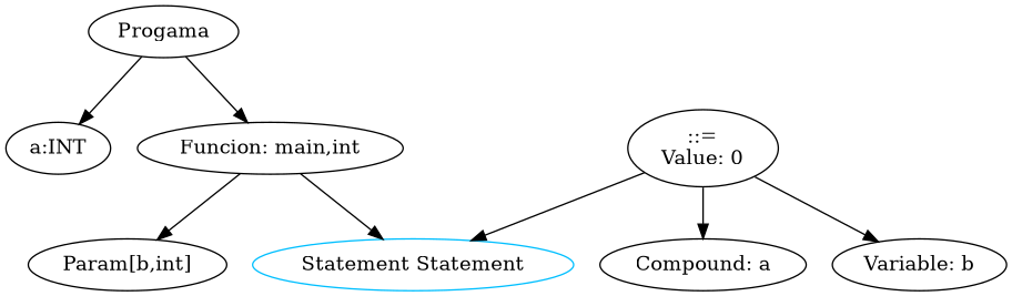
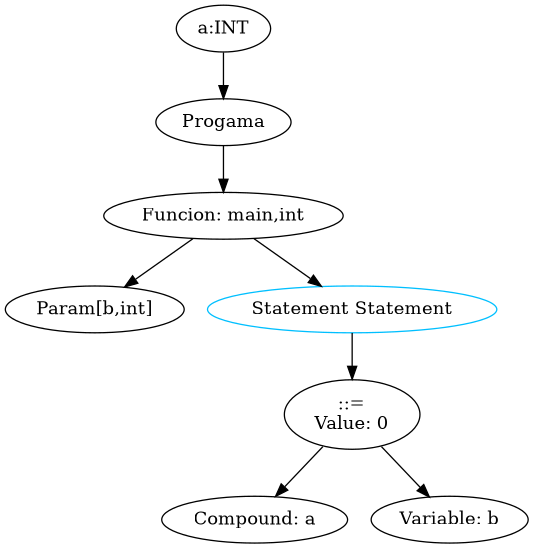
  digraph {
    n1 [label=Progama]
    n2 [label="a:INT"]
    n3 [label="Funcion: main,int"]
    n4 [label="Param[b,int]"]
    n5 [color=deepskyblue label="Statement Statement"]
    n6 [label="::=\nValue: 0"]
    n7 [label="Compound: a"]
    n8 [label="Variable: b"]
-   n1 -> n2
+   n2 -> n1
    n1 -> n3
    n3 -> n4
    n3 -> n5
-   n6 -> n5
+   n5 -> n6
    n6 -> n7
    n6 -> n8
  }
